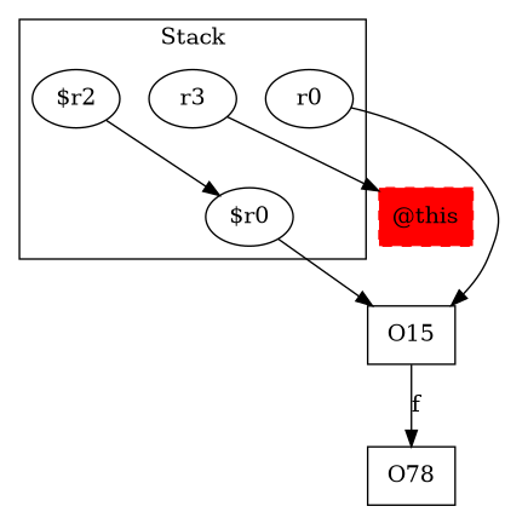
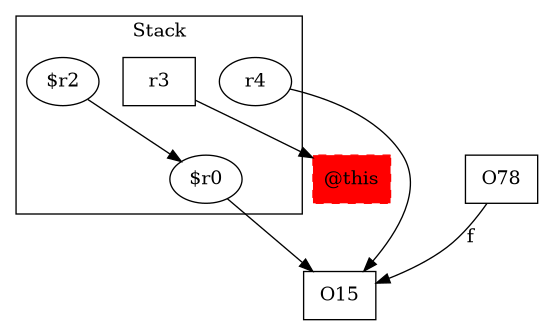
  digraph {
    rankDir=LR
    "$r2"
    "$r0"
-   r3
-   r4 [label=r0]
+   r3 [shape=box]
+   r4
    n5 [label=O15 shape=box]
    "@this" [color=red shape=box style="filled,dashed"]
    O78 [shape=box]
    subgraph cluster_1 {
      label=Stack
      "$r2"
      "$r0"
      r3
      r4
    }
    "$r2" -> "$r0"
    "$r0" -> n5
    r3 -> "@this"
    r4 -> n5
-   n5 -> O78 [label=f weight=0.2]
+   O78 -> n5 [label=f weight=0.2]
  }
